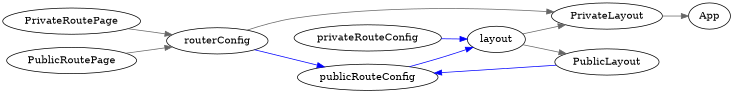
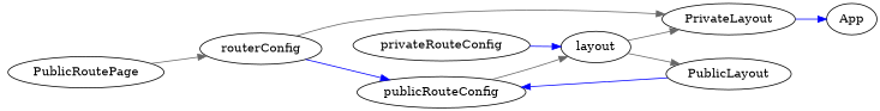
  digraph {
    rankdir=LR
    edge [color=gray40]
-   PrivateRoutePage
    routerConfig
    publicRouteConfig
    PrivateLayout
    privateRouteConfig
    layout
    PublicLayout
    PublicRoutePage
    App
-   PrivateRoutePage -> routerConfig
    routerConfig -> publicRouteConfig [color=blue]
    routerConfig -> PrivateLayout
-   publicRouteConfig -> layout [color=blue]
-   PrivateLayout -> App
+   publicRouteConfig -> layout
+   PrivateLayout -> App [color=blue]
    privateRouteConfig -> layout [color=blue]
    layout -> PrivateLayout
    layout -> PublicLayout
    PublicLayout -> publicRouteConfig [color=blue]
    PublicRoutePage -> routerConfig
  }
